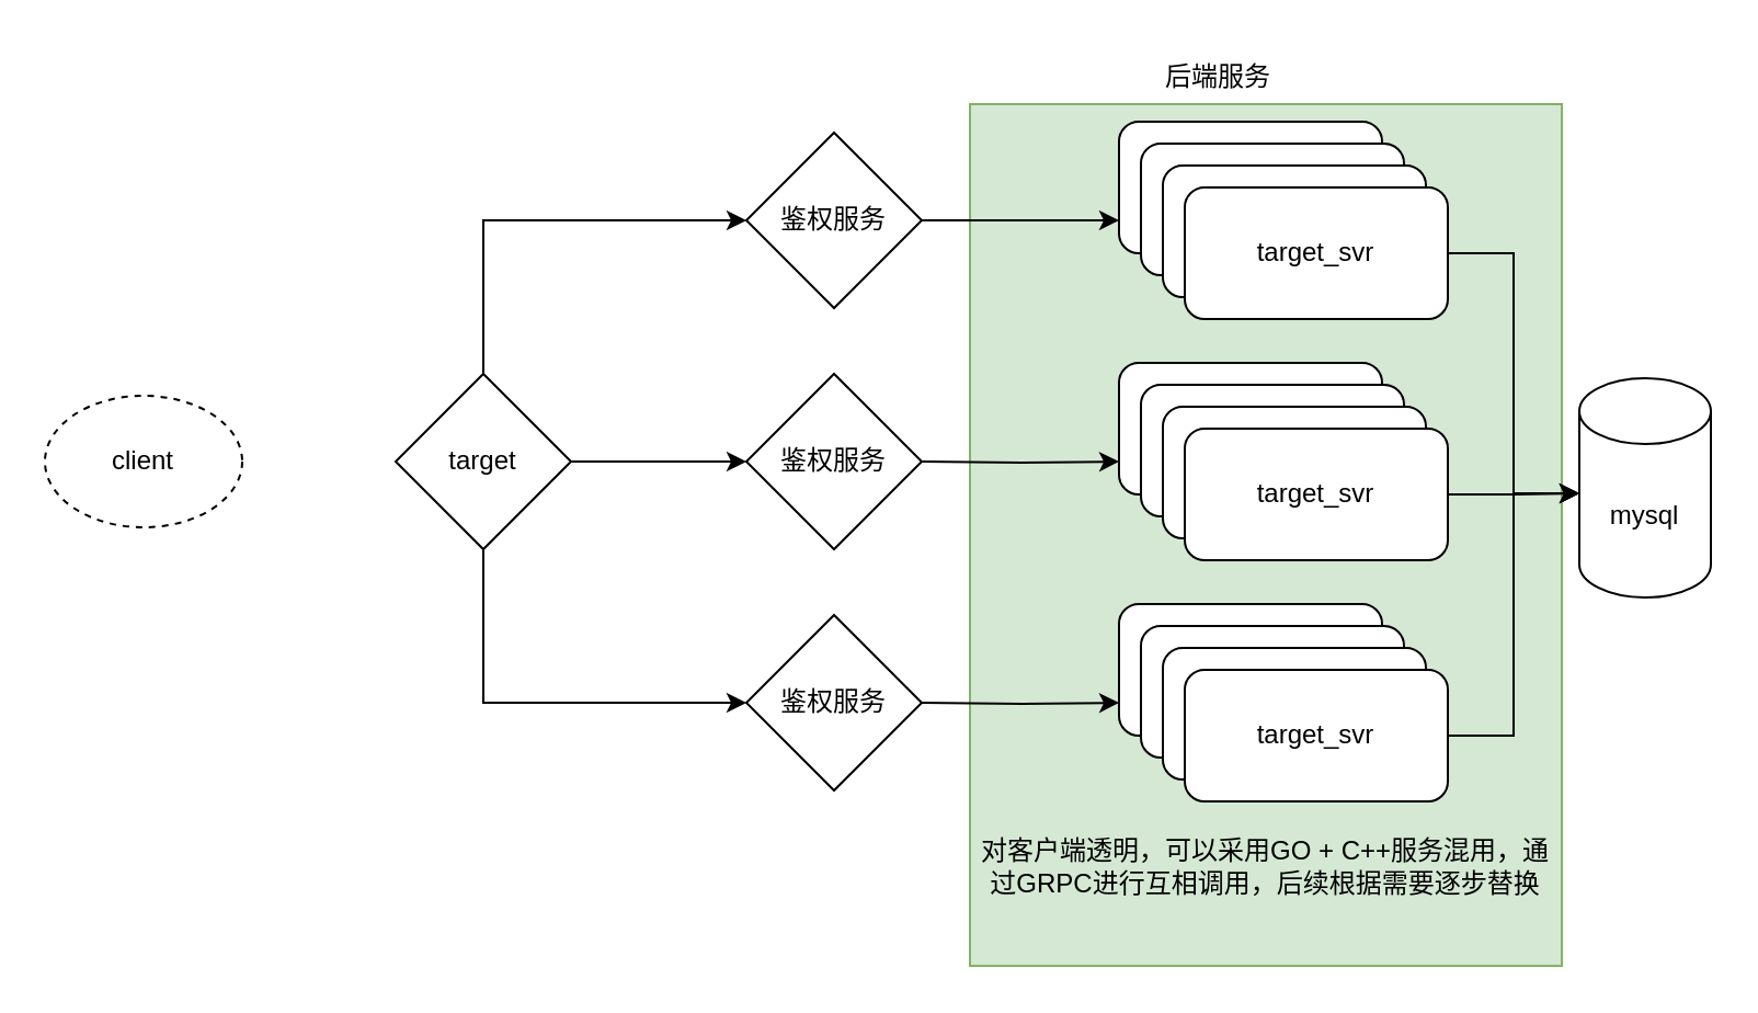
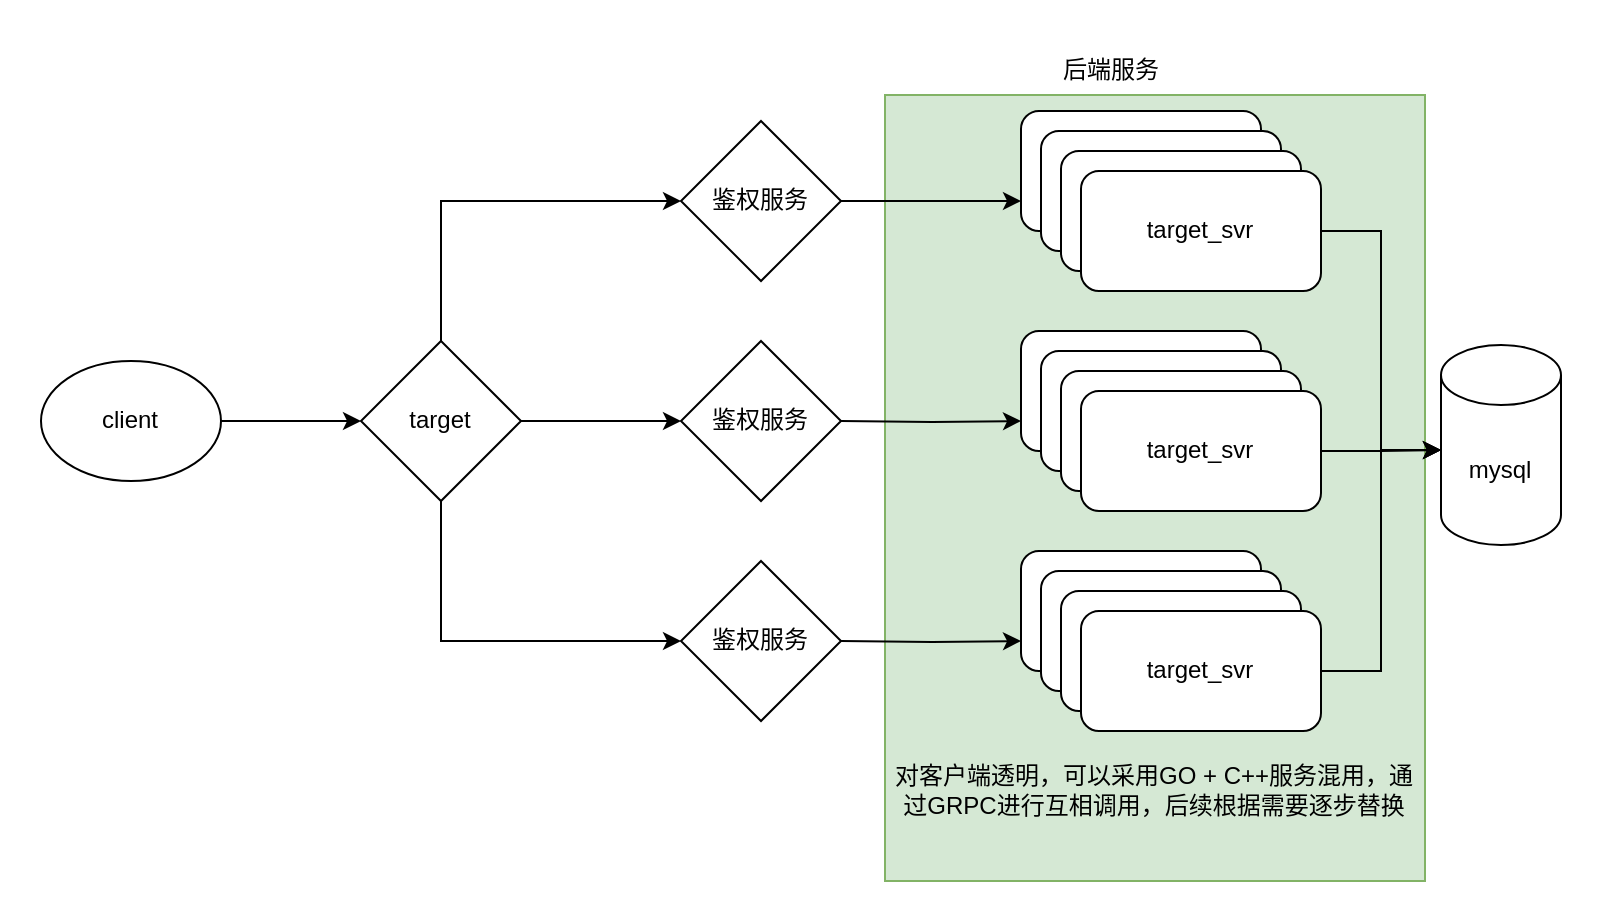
  <mxCell id="0" />
  <mxCell id="1" parent="0" />
  <mxCell id="2" value="&lt;br&gt;&lt;br&gt;&lt;br&gt;&lt;br&gt;&lt;br&gt;&lt;br&gt;&lt;br&gt;&lt;br&gt;&lt;br&gt;&lt;br&gt;&lt;br&gt;&lt;br&gt;&lt;br&gt;&lt;br&gt;&lt;br&gt;&lt;br&gt;&lt;br&gt;&lt;br&gt;&lt;br&gt;&lt;br&gt;&lt;br&gt;对客户端透明，可以采用GO + C++服务混用，通过GRPC进行互相调用，后续根据需要逐步替换" style="rounded=0;whiteSpace=wrap;html=1;fillColor=#d5e8d4;strokeColor=#82b366;" vertex="1" parent="1"><mxGeometry x="442" y="47" width="270" height="393" as="geometry" /></mxCell>
- <mxCell id="4" value="client" style="ellipse;whiteSpace=wrap;html=1;dashed=1;" vertex="1" parent="1"><mxGeometry x="20" y="180" width="90" height="60" as="geometry" /></mxCell>
+ <mxCell id="3" value="" style="edgeStyle=orthogonalEdgeStyle;rounded=0;orthogonalLoop=1;jettySize=auto;html=1;" edge="1" parent="1" source="4" target="8"><mxGeometry relative="1" as="geometry" /></mxCell>
+ <mxCell id="4" value="client" style="ellipse;whiteSpace=wrap;html=1;" vertex="1" parent="1"><mxGeometry x="20" y="180" width="90" height="60" as="geometry" /></mxCell>
  <mxCell id="5" value="" style="edgeStyle=orthogonalEdgeStyle;rounded=0;orthogonalLoop=1;jettySize=auto;html=1;" edge="1" parent="1" source="8" target="9"><mxGeometry relative="1" as="geometry" /></mxCell>
  <mxCell id="6" style="edgeStyle=orthogonalEdgeStyle;rounded=0;orthogonalLoop=1;jettySize=auto;html=1;entryX=0;entryY=0.5;entryDx=0;entryDy=0;exitX=0.5;exitY=0;exitDx=0;exitDy=0;" edge="1" parent="1" source="8" target="11"><mxGeometry relative="1" as="geometry" /></mxCell>
  <mxCell id="7" style="edgeStyle=orthogonalEdgeStyle;rounded=0;orthogonalLoop=1;jettySize=auto;html=1;entryX=0;entryY=0.5;entryDx=0;entryDy=0;exitX=0.5;exitY=1;exitDx=0;exitDy=0;" edge="1" parent="1" source="8" target="12"><mxGeometry relative="1" as="geometry" /></mxCell>
  <mxCell id="8" value="target" style="rhombus;whiteSpace=wrap;html=1;" vertex="1" parent="1"><mxGeometry x="180" y="170" width="80" height="80" as="geometry" /></mxCell>
  <mxCell id="9" value="鉴权服务" style="rhombus;whiteSpace=wrap;html=1;" vertex="1" parent="1"><mxGeometry x="340" y="170" width="80" height="80" as="geometry" /></mxCell>
  <mxCell id="10" value="" style="edgeStyle=orthogonalEdgeStyle;rounded=0;orthogonalLoop=1;jettySize=auto;html=1;entryX=0;entryY=0.75;entryDx=0;entryDy=0;" edge="1" parent="1" source="11" target="13"><mxGeometry relative="1" as="geometry" /></mxCell>
  <mxCell id="11" value="鉴权服务" style="rhombus;whiteSpace=wrap;html=1;" vertex="1" parent="1"><mxGeometry x="340" y="60" width="80" height="80" as="geometry" /></mxCell>
  <mxCell id="12" value="鉴权服务" style="rhombus;whiteSpace=wrap;html=1;" vertex="1" parent="1"><mxGeometry x="340" y="280" width="80" height="80" as="geometry" /></mxCell>
  <mxCell id="13" value="" style="rounded=1;whiteSpace=wrap;html=1;" vertex="1" parent="1"><mxGeometry x="510" y="55" width="120" height="60" as="geometry" /></mxCell>
  <mxCell id="14" value="" style="rounded=1;whiteSpace=wrap;html=1;" vertex="1" parent="1"><mxGeometry x="520" y="65" width="120" height="60" as="geometry" /></mxCell>
  <mxCell id="15" value="" style="rounded=1;whiteSpace=wrap;html=1;" vertex="1" parent="1"><mxGeometry x="530" y="75" width="120" height="60" as="geometry" /></mxCell>
  <mxCell id="16" style="edgeStyle=orthogonalEdgeStyle;rounded=0;orthogonalLoop=1;jettySize=auto;html=1;entryX=0;entryY=0;entryDx=0;entryDy=52.5;entryPerimeter=0;" edge="1" parent="1" source="17" target="31"><mxGeometry relative="1" as="geometry" /></mxCell>
  <mxCell id="17" value="target_svr" style="rounded=1;whiteSpace=wrap;html=1;" vertex="1" parent="1"><mxGeometry x="540" y="85" width="120" height="60" as="geometry" /></mxCell>
  <mxCell id="18" value="" style="edgeStyle=orthogonalEdgeStyle;rounded=0;orthogonalLoop=1;jettySize=auto;html=1;entryX=0;entryY=0.75;entryDx=0;entryDy=0;" edge="1" parent="1" target="19"><mxGeometry relative="1" as="geometry"><mxPoint x="420" y="210" as="sourcePoint" /></mxGeometry></mxCell>
  <mxCell id="19" value="" style="rounded=1;whiteSpace=wrap;html=1;" vertex="1" parent="1"><mxGeometry x="510" y="165" width="120" height="60" as="geometry" /></mxCell>
  <mxCell id="20" value="" style="rounded=1;whiteSpace=wrap;html=1;" vertex="1" parent="1"><mxGeometry x="520" y="175" width="120" height="60" as="geometry" /></mxCell>
  <mxCell id="21" value="" style="rounded=1;whiteSpace=wrap;html=1;" vertex="1" parent="1"><mxGeometry x="530" y="185" width="120" height="60" as="geometry" /></mxCell>
  <mxCell id="22" style="edgeStyle=orthogonalEdgeStyle;rounded=0;orthogonalLoop=1;jettySize=auto;html=1;entryX=0;entryY=0;entryDx=0;entryDy=52.5;entryPerimeter=0;" edge="1" parent="1" source="23" target="31"><mxGeometry relative="1" as="geometry" /></mxCell>
  <mxCell id="23" value="target_svr" style="rounded=1;whiteSpace=wrap;html=1;" vertex="1" parent="1"><mxGeometry x="540" y="195" width="120" height="60" as="geometry" /></mxCell>
  <mxCell id="24" value="" style="edgeStyle=orthogonalEdgeStyle;rounded=0;orthogonalLoop=1;jettySize=auto;html=1;entryX=0;entryY=0.75;entryDx=0;entryDy=0;" edge="1" parent="1" target="25"><mxGeometry relative="1" as="geometry"><mxPoint x="420" y="320" as="sourcePoint" /></mxGeometry></mxCell>
  <mxCell id="25" value="" style="rounded=1;whiteSpace=wrap;html=1;" vertex="1" parent="1"><mxGeometry x="510" y="275" width="120" height="60" as="geometry" /></mxCell>
  <mxCell id="26" value="" style="rounded=1;whiteSpace=wrap;html=1;" vertex="1" parent="1"><mxGeometry x="520" y="285" width="120" height="60" as="geometry" /></mxCell>
  <mxCell id="27" value="" style="rounded=1;whiteSpace=wrap;html=1;" vertex="1" parent="1"><mxGeometry x="530" y="295" width="120" height="60" as="geometry" /></mxCell>
  <mxCell id="28" style="edgeStyle=orthogonalEdgeStyle;rounded=0;orthogonalLoop=1;jettySize=auto;html=1;entryX=0;entryY=0;entryDx=0;entryDy=52.5;entryPerimeter=0;" edge="1" parent="1" source="29" target="31"><mxGeometry relative="1" as="geometry" /></mxCell>
  <mxCell id="29" value="target_svr" style="rounded=1;whiteSpace=wrap;html=1;" vertex="1" parent="1"><mxGeometry x="540" y="305" width="120" height="60" as="geometry" /></mxCell>
  <mxCell id="30" value="后端服务" style="text;html=1;align=center;verticalAlign=middle;resizable=0;points=[];autosize=1;strokeColor=none;fillColor=none;" vertex="1" parent="1"><mxGeometry x="520" y="20" width="70" height="30" as="geometry" /></mxCell>
  <mxCell id="31" value="mysql" style="shape=cylinder3;whiteSpace=wrap;html=1;boundedLbl=1;backgroundOutline=1;size=15;" vertex="1" parent="1"><mxGeometry x="720" y="172" width="60" height="100" as="geometry" /></mxCell>
